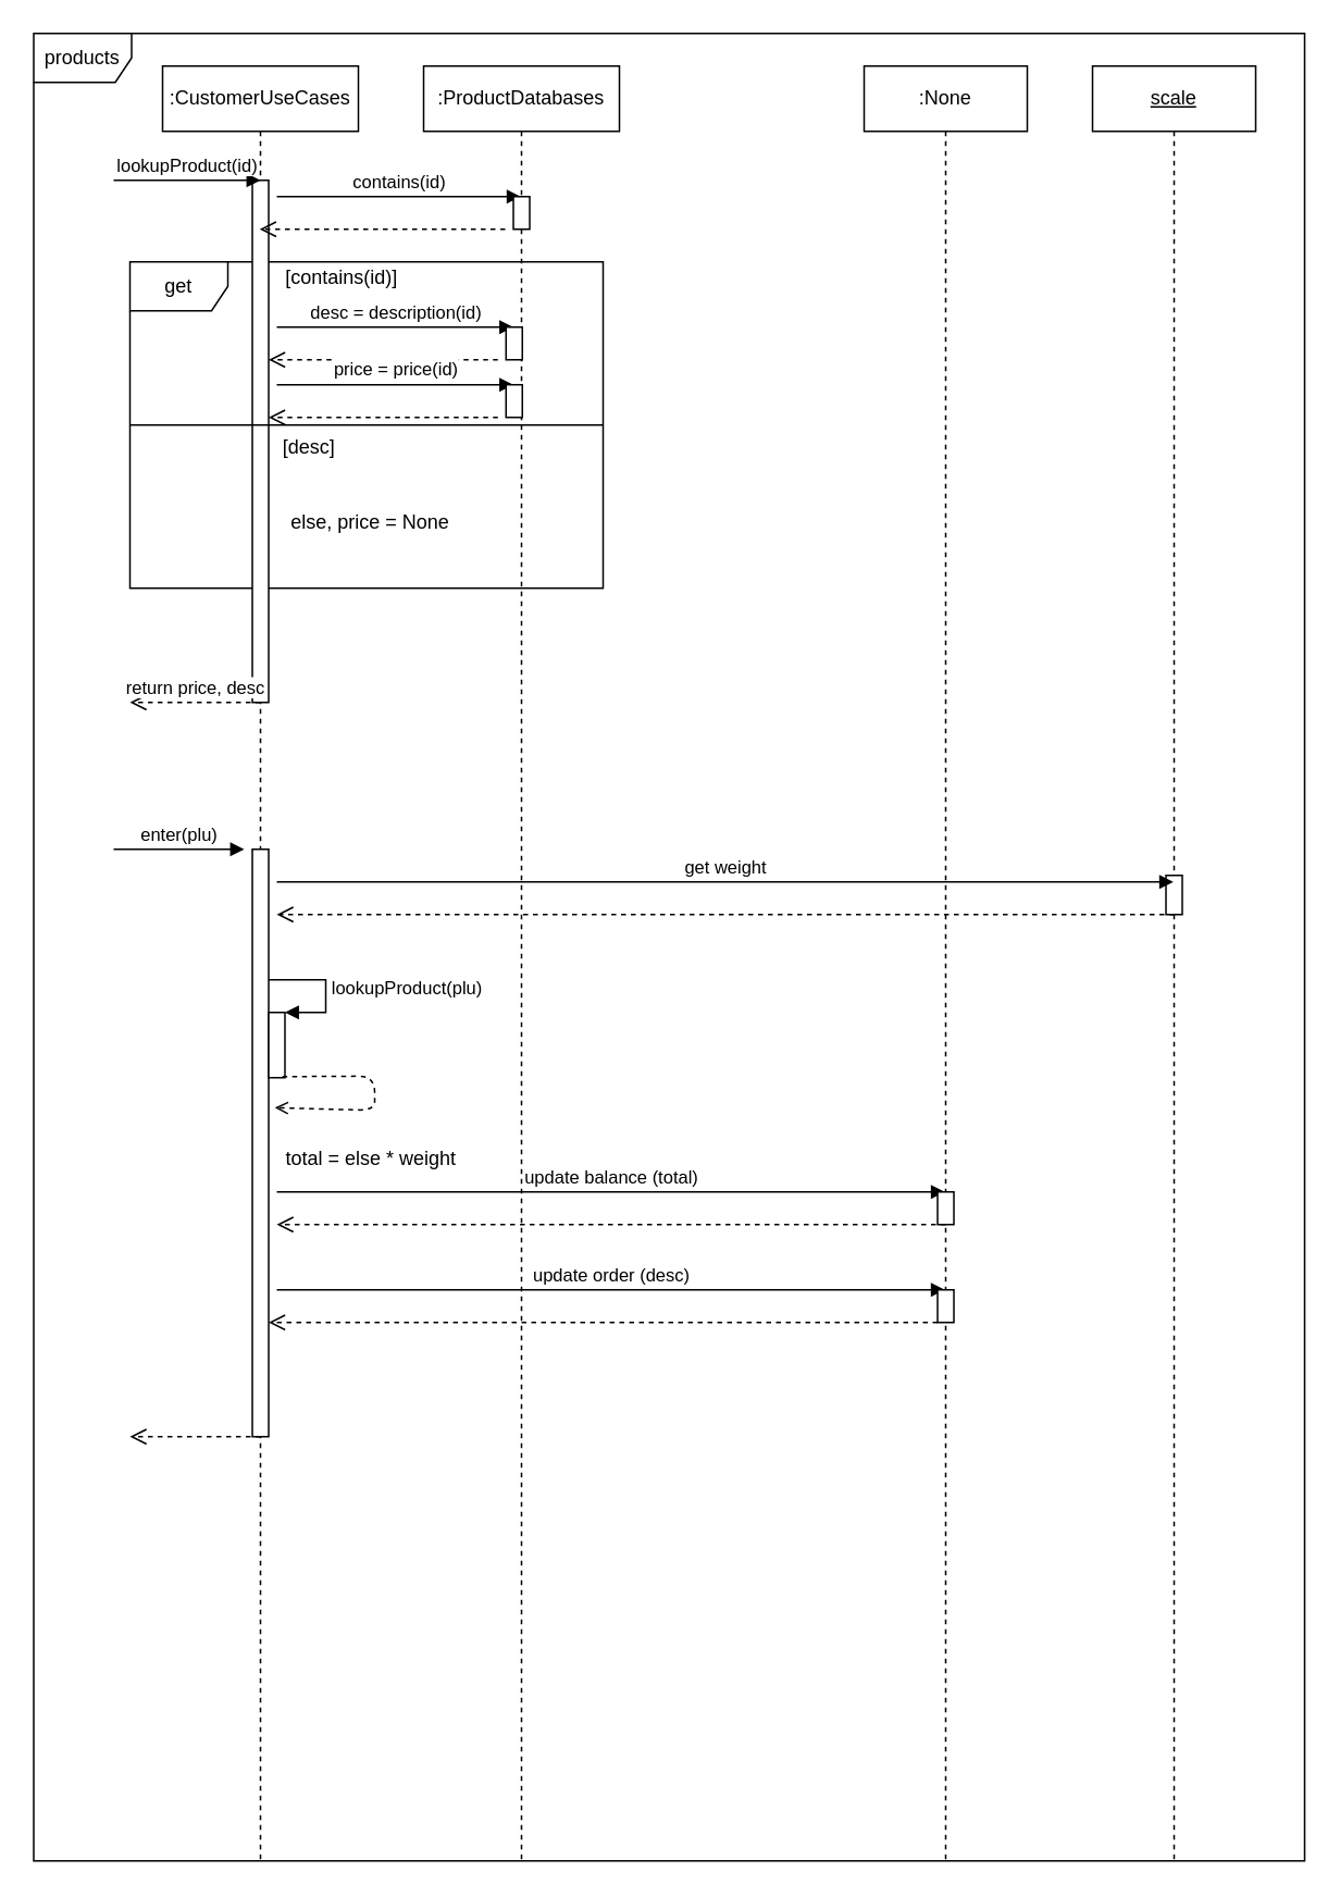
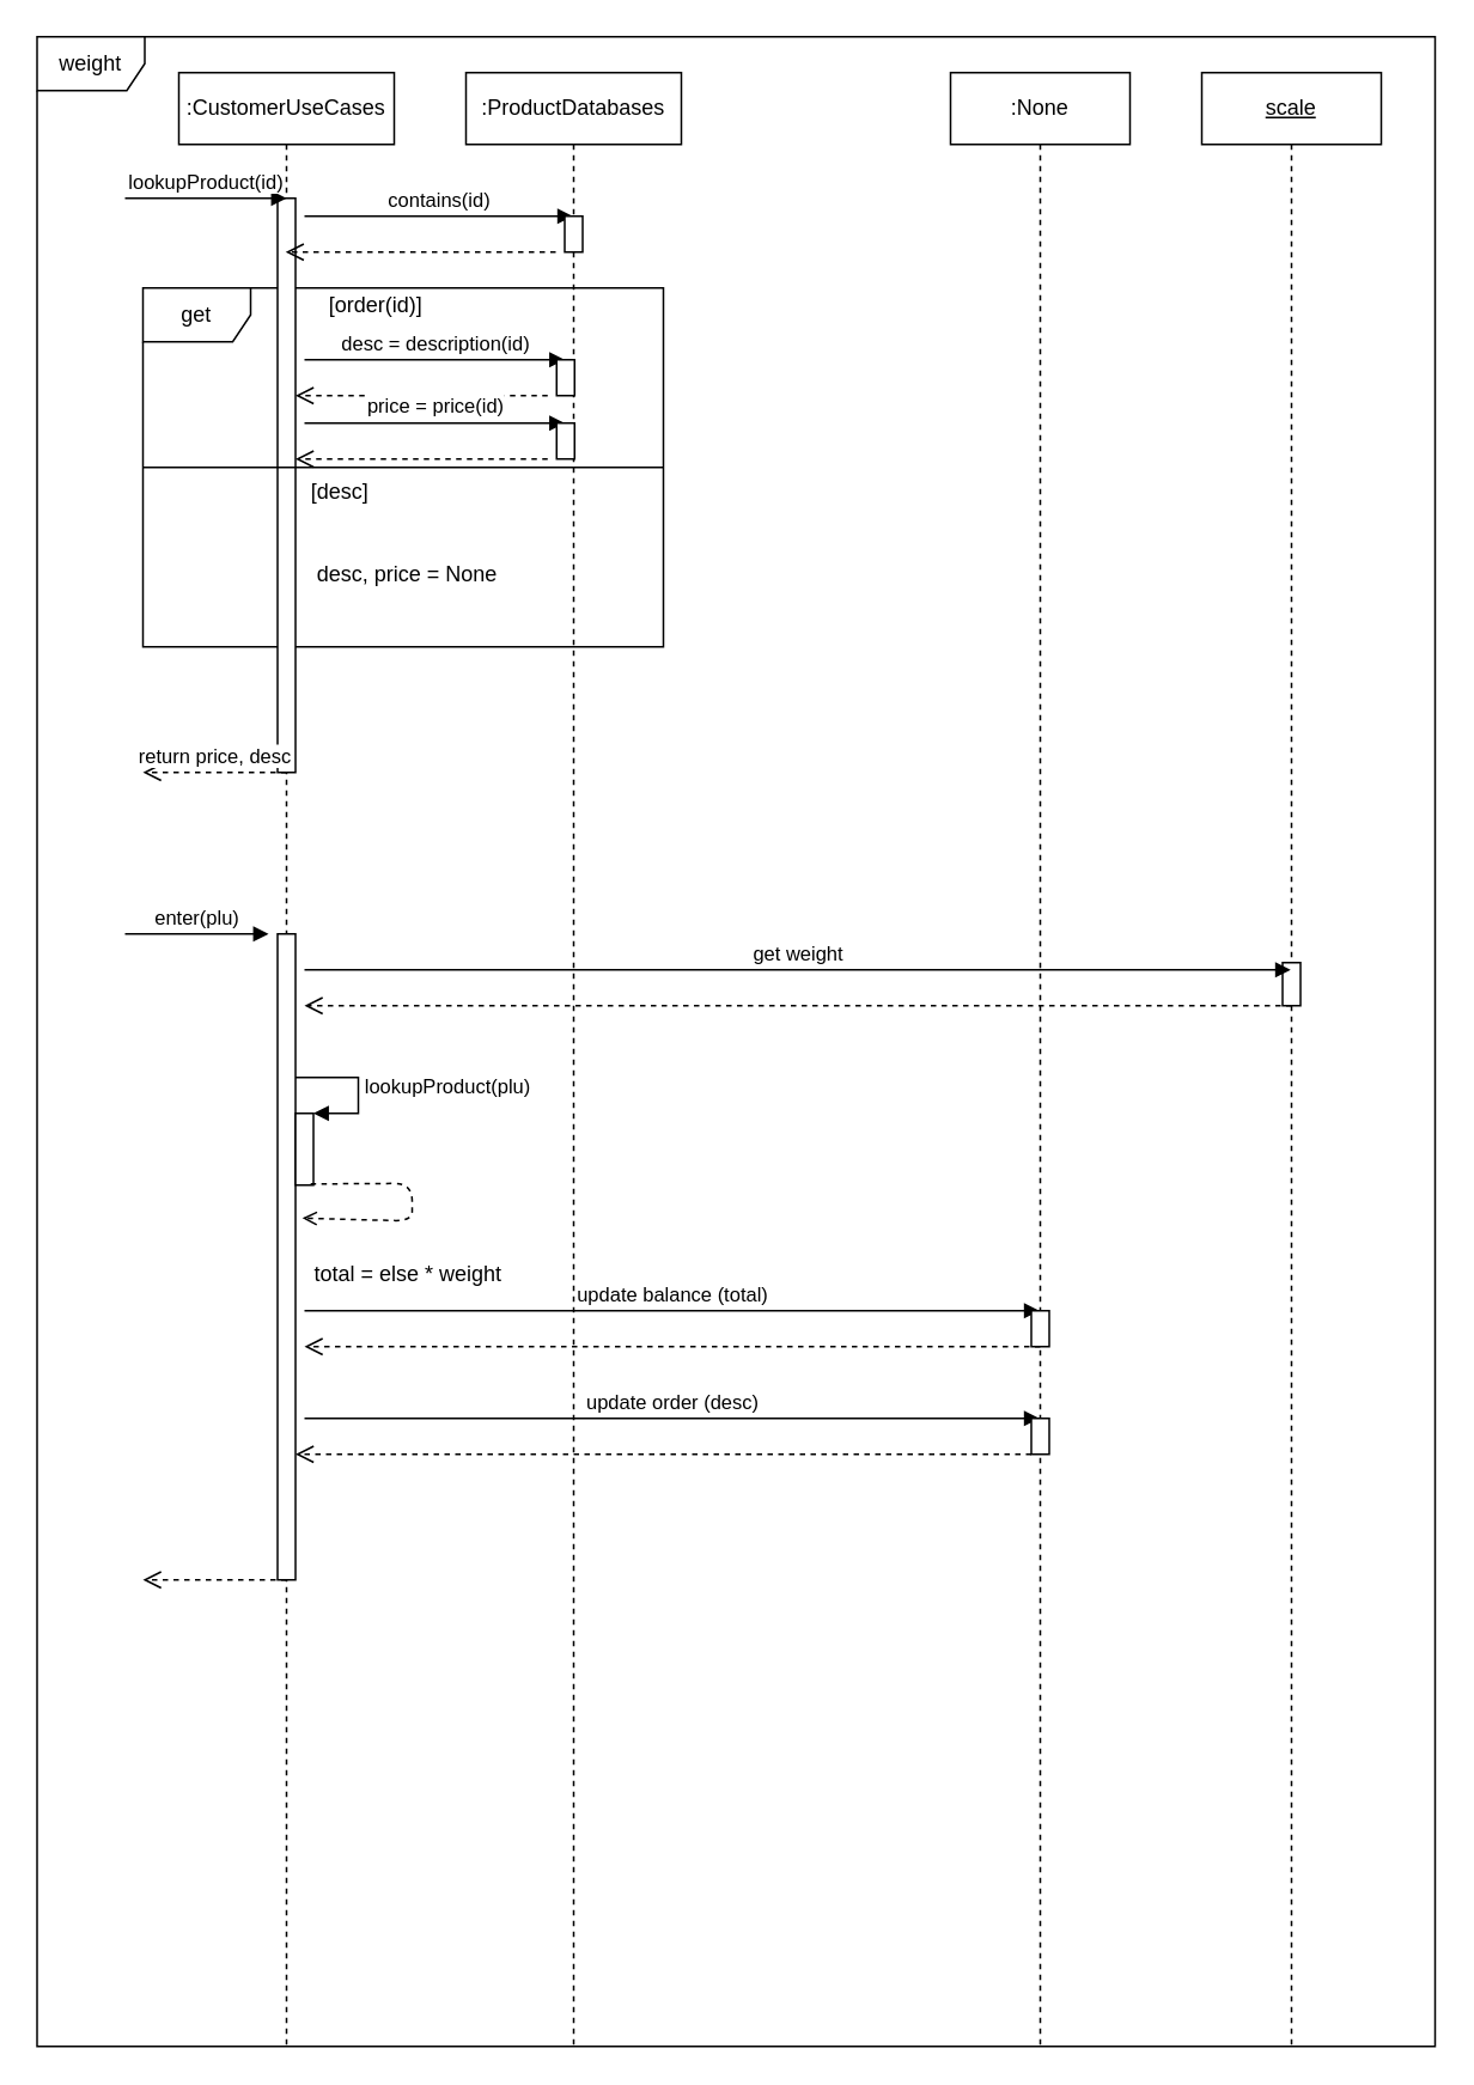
  <mxCell id="0" />
  <mxCell id="1" parent="0" />
- <mxCell id="2" value="products" style="shape=umlFrame;whiteSpace=wrap;html=1;" vertex="1" parent="1"><mxGeometry x="20" y="20" width="779" height="1120" as="geometry" /></mxCell>
+ <mxCell id="2" value="weight" style="shape=umlFrame;whiteSpace=wrap;html=1;" vertex="1" parent="1"><mxGeometry x="20" y="20" width="779" height="1120" as="geometry" /></mxCell>
  <mxCell id="3" value="&lt;u&gt;scale&lt;/u&gt;" style="shape=umlLifeline;perimeter=lifelinePerimeter;whiteSpace=wrap;html=1;container=1;collapsible=0;recursiveResize=0;outlineConnect=0;" vertex="1" parent="1"><mxGeometry x="669" y="40" width="100" height="1100" as="geometry" /></mxCell>
  <mxCell id="4" value="" style="html=1;points=[];perimeter=orthogonalPerimeter;" vertex="1" parent="3"><mxGeometry x="45" y="496" width="10" height="24" as="geometry" /></mxCell>
  <mxCell id="5" value="get" style="shape=umlFrame;whiteSpace=wrap;html=1;" vertex="1" parent="1"><mxGeometry x="79" y="160" width="290" height="200" as="geometry" /></mxCell>
  <mxCell id="6" value=":CustomerUseCases" style="shape=umlLifeline;perimeter=lifelinePerimeter;whiteSpace=wrap;html=1;container=1;collapsible=0;recursiveResize=0;outlineConnect=0;" vertex="1" parent="1"><mxGeometry x="99" y="40" width="120" height="1100" as="geometry" /></mxCell>
  <mxCell id="7" value="" style="html=1;points=[];perimeter=orthogonalPerimeter;" vertex="1" parent="6"><mxGeometry x="55" y="70" width="10" height="320" as="geometry" /></mxCell>
  <mxCell id="8" value="contains(id)" style="html=1;verticalAlign=bottom;endArrow=block;" edge="1" parent="6" target="17"><mxGeometry width="80" relative="1" as="geometry"><mxPoint x="70" y="80" as="sourcePoint" /><mxPoint x="135" y="80" as="targetPoint" /></mxGeometry></mxCell>
  <mxCell id="9" value="" style="html=1;points=[];perimeter=orthogonalPerimeter;" vertex="1" parent="6"><mxGeometry x="55" y="480" width="10" height="360" as="geometry" /></mxCell>
  <mxCell id="10" value="get weight" style="html=1;verticalAlign=bottom;endArrow=block;" edge="1" parent="6" target="3"><mxGeometry width="80" relative="1" as="geometry"><mxPoint x="70" y="500" as="sourcePoint" /><mxPoint x="150" y="500" as="targetPoint" /></mxGeometry></mxCell>
  <mxCell id="11" value="" style="html=1;points=[];perimeter=orthogonalPerimeter;" vertex="1" parent="6"><mxGeometry x="65" y="580" width="10" height="40" as="geometry" /></mxCell>
  <mxCell id="12" value="lookupProduct(plu)" style="edgeStyle=orthogonalEdgeStyle;html=1;align=left;spacingLeft=2;endArrow=block;rounded=0;entryX=1;entryY=0;" edge="1" target="11" parent="6" source="9"><mxGeometry relative="1" as="geometry"><mxPoint x="70" y="560" as="sourcePoint" /><Array as="points"><mxPoint x="100" y="560" /><mxPoint x="100" y="580" /></Array></mxGeometry></mxCell>
  <mxCell id="13" value="" style="endArrow=open;dashed=1;html=1;exitX=0.846;exitY=0.984;exitDx=0;exitDy=0;exitPerimeter=0;startArrow=none;startFill=0;endFill=0;entryX=1.38;entryY=0.44;entryDx=0;entryDy=0;entryPerimeter=0;" edge="1" parent="6" source="11" target="9"><mxGeometry width="50" height="50" relative="1" as="geometry"><mxPoint x="100" y="680" as="sourcePoint" /><mxPoint x="73" y="640" as="targetPoint" /><Array as="points"><mxPoint x="130" y="619" /><mxPoint x="130" y="640" /></Array></mxGeometry></mxCell>
  <mxCell id="14" value="update balance (total)" style="html=1;verticalAlign=bottom;endArrow=block;" edge="1" parent="6" target="29"><mxGeometry width="80" relative="1" as="geometry"><mxPoint x="70" y="690" as="sourcePoint" /><mxPoint x="150" y="690" as="targetPoint" /></mxGeometry></mxCell>
  <mxCell id="15" value="update order (desc)" style="html=1;verticalAlign=bottom;endArrow=block;" edge="1" parent="6" target="29"><mxGeometry width="80" relative="1" as="geometry"><mxPoint x="70" y="750" as="sourcePoint" /><mxPoint x="150" y="750" as="targetPoint" /></mxGeometry></mxCell>
  <mxCell id="16" value="lookupProduct(id)" style="html=1;verticalAlign=bottom;endArrow=block;entryX=0.5;entryY=0;entryDx=0;entryDy=0;entryPerimeter=0;" edge="1" parent="1" target="7"><mxGeometry width="80" relative="1" as="geometry"><mxPoint x="69" y="110" as="sourcePoint" /><mxPoint x="149" y="110" as="targetPoint" /></mxGeometry></mxCell>
  <mxCell id="17" value=":ProductDatabases" style="shape=umlLifeline;perimeter=lifelinePerimeter;whiteSpace=wrap;html=1;container=1;collapsible=0;recursiveResize=0;outlineConnect=0;" vertex="1" parent="1"><mxGeometry x="259" y="40" width="120" height="1100" as="geometry" /></mxCell>
  <mxCell id="18" value="" style="html=1;points=[];perimeter=orthogonalPerimeter;" vertex="1" parent="17"><mxGeometry x="55" y="80" width="10" height="20" as="geometry" /></mxCell>
  <mxCell id="19" value="desc = description(id)" style="html=1;verticalAlign=bottom;endArrow=block;" edge="1" parent="17"><mxGeometry width="80" relative="1" as="geometry"><mxPoint x="-90" y="160" as="sourcePoint" /><mxPoint x="55" y="160" as="targetPoint" /></mxGeometry></mxCell>
  <mxCell id="20" value="" style="html=1;points=[];perimeter=orthogonalPerimeter;" vertex="1" parent="17"><mxGeometry x="50.5" y="160" width="10" height="20" as="geometry" /></mxCell>
  <mxCell id="21" value="return" style="html=1;verticalAlign=bottom;endArrow=open;dashed=1;endSize=8;textOpacity=0;" edge="1" parent="17" target="7"><mxGeometry relative="1" as="geometry"><mxPoint x="45.5" y="180" as="sourcePoint" /><mxPoint x="-140" y="180" as="targetPoint" /></mxGeometry></mxCell>
  <mxCell id="22" value="return" style="html=1;verticalAlign=bottom;endArrow=open;dashed=1;endSize=8;textOpacity=0;" edge="1" parent="1" target="6"><mxGeometry relative="1" as="geometry"><mxPoint x="309" y="140" as="sourcePoint" /><mxPoint x="269" y="140" as="targetPoint" /></mxGeometry></mxCell>
- <mxCell id="23" value="[contains(id)]" style="text;html=1;strokeColor=none;fillColor=none;align=center;verticalAlign=middle;whiteSpace=wrap;rounded=0;" vertex="1" parent="1"><mxGeometry x="189" y="160" width="40" height="20" as="geometry" /></mxCell>
+ <mxCell id="23" value="[order(id)]" style="text;html=1;strokeColor=none;fillColor=none;align=center;verticalAlign=middle;whiteSpace=wrap;rounded=0;" vertex="1" parent="1"><mxGeometry x="189" y="160" width="40" height="20" as="geometry" /></mxCell>
  <mxCell id="24" value="" style="line;strokeWidth=1;fillColor=none;align=left;verticalAlign=middle;spacingTop=-1;spacingLeft=3;spacingRight=3;rotatable=0;labelPosition=right;points=[];portConstraint=eastwest;" vertex="1" parent="1"><mxGeometry x="79" y="256" width="290" height="8" as="geometry" /></mxCell>
  <mxCell id="25" value="[desc]" style="text;html=1;strokeColor=none;fillColor=none;align=center;verticalAlign=middle;whiteSpace=wrap;rounded=0;" vertex="1" parent="1"><mxGeometry x="169" y="264" width="40" height="20" as="geometry" /></mxCell>
- <mxCell id="26" value="else, price = None" style="text;html=1;strokeColor=none;fillColor=none;align=center;verticalAlign=middle;whiteSpace=wrap;rounded=0;" vertex="1" parent="1"><mxGeometry x="164" y="310" width="125" height="20" as="geometry" /></mxCell>
+ <mxCell id="26" value="desc, price = None" style="text;html=1;strokeColor=none;fillColor=none;align=center;verticalAlign=middle;whiteSpace=wrap;rounded=0;" vertex="1" parent="1"><mxGeometry x="164" y="310" width="125" height="20" as="geometry" /></mxCell>
  <mxCell id="27" value="return price, desc" style="html=1;verticalAlign=bottom;endArrow=open;dashed=1;endSize=8;" edge="1" parent="1"><mxGeometry relative="1" as="geometry"><mxPoint x="159" y="430" as="sourcePoint" /><mxPoint x="79" y="430" as="targetPoint" /></mxGeometry></mxCell>
  <mxCell id="28" value="enter(plu)" style="html=1;verticalAlign=bottom;endArrow=block;" edge="1" parent="1"><mxGeometry width="80" relative="1" as="geometry"><mxPoint x="69" y="520" as="sourcePoint" /><mxPoint x="149" y="520" as="targetPoint" /></mxGeometry></mxCell>
  <mxCell id="29" value=":None" style="shape=umlLifeline;perimeter=lifelinePerimeter;whiteSpace=wrap;html=1;container=1;collapsible=0;recursiveResize=0;outlineConnect=0;" vertex="1" parent="1"><mxGeometry x="529" y="40" width="100" height="1100" as="geometry" /></mxCell>
  <mxCell id="30" value="" style="html=1;points=[];perimeter=orthogonalPerimeter;" vertex="1" parent="29"><mxGeometry x="45" y="690" width="10" height="20" as="geometry" /></mxCell>
  <mxCell id="31" value="" style="html=1;points=[];perimeter=orthogonalPerimeter;" vertex="1" parent="29"><mxGeometry x="45" y="750" width="10" height="20" as="geometry" /></mxCell>
  <mxCell id="32" value="return" style="html=1;verticalAlign=bottom;endArrow=open;dashed=1;endSize=8;textOpacity=0;" edge="1" parent="1"><mxGeometry relative="1" as="geometry"><mxPoint x="719" y="560" as="sourcePoint" /><mxPoint x="169" y="560" as="targetPoint" /></mxGeometry></mxCell>
  <mxCell id="33" value="price = price(id)" style="html=1;verticalAlign=bottom;endArrow=block;" edge="1" parent="1"><mxGeometry width="80" relative="1" as="geometry"><mxPoint x="169" y="235.31" as="sourcePoint" /><mxPoint x="314" y="235.31" as="targetPoint" /></mxGeometry></mxCell>
  <mxCell id="34" value="" style="html=1;points=[];perimeter=orthogonalPerimeter;" vertex="1" parent="1"><mxGeometry x="309.5" y="235.31" width="10" height="20" as="geometry" /></mxCell>
  <mxCell id="35" value="return" style="html=1;verticalAlign=bottom;endArrow=open;dashed=1;endSize=8;textOpacity=0;" edge="1" parent="1"><mxGeometry relative="1" as="geometry"><mxPoint x="304.5" y="255.31" as="sourcePoint" /><mxPoint x="164" y="255.31" as="targetPoint" /></mxGeometry></mxCell>
  <mxCell id="36" value="total = else * weight" style="text;html=1;strokeColor=none;fillColor=none;align=center;verticalAlign=middle;whiteSpace=wrap;rounded=0;" vertex="1" parent="1"><mxGeometry x="141.5" y="700" width="170" height="20" as="geometry" /></mxCell>
  <mxCell id="37" value="return" style="html=1;verticalAlign=bottom;endArrow=open;dashed=1;endSize=8;textOpacity=0;" edge="1" parent="1"><mxGeometry relative="1" as="geometry"><mxPoint x="579" y="750" as="sourcePoint" /><mxPoint x="169" y="750" as="targetPoint" /></mxGeometry></mxCell>
  <mxCell id="38" value="return" style="html=1;verticalAlign=bottom;endArrow=open;dashed=1;endSize=8;textOpacity=0;" edge="1" parent="1"><mxGeometry relative="1" as="geometry"><mxPoint x="574" y="810" as="sourcePoint" /><mxPoint x="164" y="810" as="targetPoint" /></mxGeometry></mxCell>
  <mxCell id="39" value="" style="html=1;verticalAlign=bottom;endArrow=open;dashed=1;endSize=8;" edge="1" parent="1"><mxGeometry relative="1" as="geometry"><mxPoint x="159" y="880" as="sourcePoint" /><mxPoint x="79" y="880" as="targetPoint" /></mxGeometry></mxCell>
